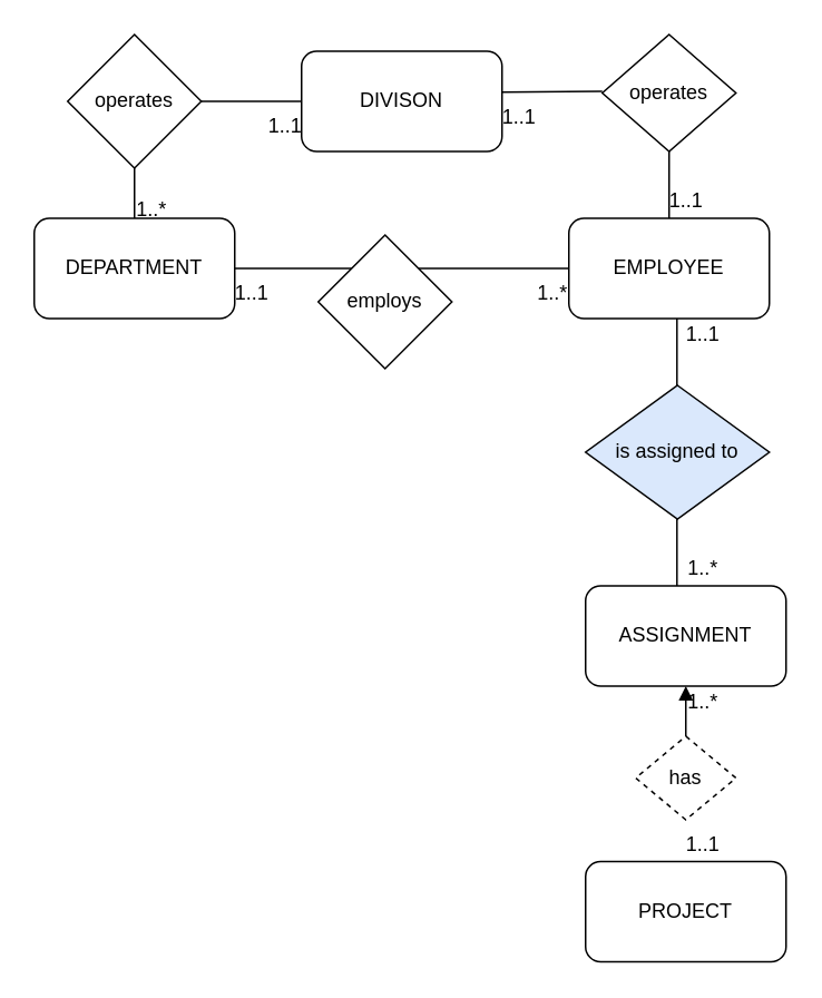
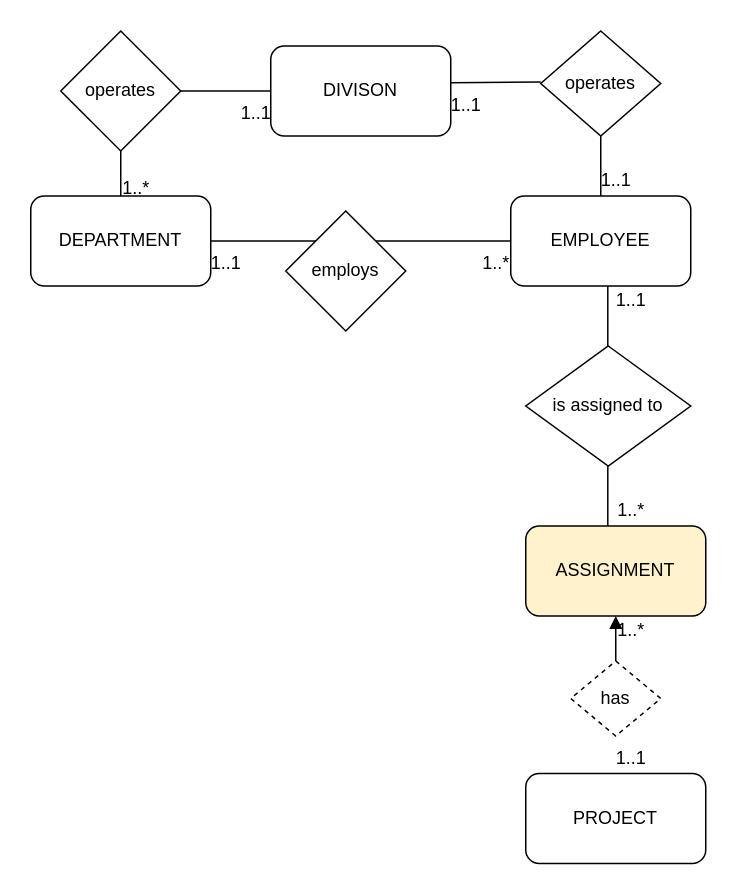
  <mxCell id="0" />
  <mxCell id="1" parent="0" />
  <mxCell id="2" value="DEPARTMENT" style="rounded=1;whiteSpace=wrap;html=1;" vertex="1" parent="1"><mxGeometry x="20" y="130" width="120" height="60" as="geometry" /></mxCell>
  <mxCell id="3" value="EMPLOYEE" style="rounded=1;whiteSpace=wrap;html=1;" vertex="1" parent="1"><mxGeometry x="340" y="130" width="120" height="60" as="geometry" /></mxCell>
  <mxCell id="4" value="" style="endArrow=none;html=1;rounded=0;entryX=0;entryY=0.5;entryDx=0;entryDy=0;startArrow=none;startFill=0;endFill=0;" edge="1" parent="1" target="3"><mxGeometry width="50" height="50" relative="1" as="geometry"><mxPoint x="140" y="160" as="sourcePoint" /><mxPoint x="190" y="110" as="targetPoint" /></mxGeometry></mxCell>
  <mxCell id="5" value="employs" style="rhombus;whiteSpace=wrap;html=1;" vertex="1" parent="1"><mxGeometry x="190" y="140" width="80" height="80" as="geometry" /></mxCell>
  <mxCell id="6" value="1..1" style="text;html=1;align=center;verticalAlign=middle;resizable=0;points=[];autosize=1;strokeColor=none;fillColor=none;" vertex="1" parent="1"><mxGeometry x="130" y="160" width="40" height="30" as="geometry" /></mxCell>
  <mxCell id="7" value="1..*" style="text;html=1;align=center;verticalAlign=middle;resizable=0;points=[];autosize=1;strokeColor=none;fillColor=none;" vertex="1" parent="1"><mxGeometry x="310" y="160" width="40" height="30" as="geometry" /></mxCell>
  <mxCell id="8" value="DIVISON" style="rounded=1;whiteSpace=wrap;html=1;" vertex="1" parent="1"><mxGeometry x="180" y="30" width="120" height="60" as="geometry" /></mxCell>
  <mxCell id="9" value="operates" style="rhombus;whiteSpace=wrap;html=1;" vertex="1" parent="1"><mxGeometry x="40" y="20" width="80" height="80" as="geometry" /></mxCell>
  <mxCell id="10" value="" style="endArrow=none;html=1;rounded=0;startArrow=none;startFill=0;" edge="1" parent="1"><mxGeometry width="50" height="50" relative="1" as="geometry"><mxPoint x="80" y="130" as="sourcePoint" /><mxPoint x="80" y="100" as="targetPoint" /></mxGeometry></mxCell>
  <mxCell id="11" value="" style="endArrow=none;html=1;rounded=0;startArrow=none;startFill=0;exitX=0;exitY=0.5;exitDx=0;exitDy=0;entryX=1;entryY=0.5;entryDx=0;entryDy=0;" edge="1" parent="1" source="8" target="9"><mxGeometry width="50" height="50" relative="1" as="geometry"><mxPoint x="80" y="350" as="sourcePoint" /><mxPoint x="90" y="0" as="targetPoint" /></mxGeometry></mxCell>
  <mxCell id="12" value="1..1" style="text;html=1;align=center;verticalAlign=middle;resizable=0;points=[];autosize=1;strokeColor=none;fillColor=none;" vertex="1" parent="1"><mxGeometry x="150" y="60" width="40" height="30" as="geometry" /></mxCell>
  <mxCell id="13" value="1..*" style="text;html=1;align=center;verticalAlign=middle;resizable=0;points=[];autosize=1;strokeColor=none;fillColor=none;" vertex="1" parent="1"><mxGeometry x="70" y="110" width="40" height="30" as="geometry" /></mxCell>
  <mxCell id="14" value="PROJECT" style="rounded=1;whiteSpace=wrap;html=1;" vertex="1" parent="1"><mxGeometry x="350" y="515" width="120" height="60" as="geometry" /></mxCell>
- <mxCell id="15" value="is assigned to" style="rhombus;whiteSpace=wrap;html=1;fillColor=#dae8fc;" vertex="1" parent="1"><mxGeometry x="350" y="230" width="110" height="80" as="geometry" /></mxCell>
+ <mxCell id="15" value="is assigned to" style="rhombus;whiteSpace=wrap;html=1;" vertex="1" parent="1"><mxGeometry x="350" y="230" width="110" height="80" as="geometry" /></mxCell>
  <mxCell id="16" value="" style="endArrow=none;html=1;rounded=0;entryX=0.5;entryY=0;entryDx=0;entryDy=0;startArrow=none;startFill=0;exitX=0.5;exitY=1;exitDx=0;exitDy=0;" edge="1" parent="1"><mxGeometry width="50" height="50" relative="1" as="geometry"><mxPoint x="404.7" y="190" as="sourcePoint" /><mxPoint x="404.7" y="230" as="targetPoint" /></mxGeometry></mxCell>
  <mxCell id="17" value="" style="endArrow=none;html=1;rounded=0;entryX=0.5;entryY=1;entryDx=0;entryDy=0;startArrow=none;startFill=0;" edge="1" parent="1"><mxGeometry width="50" height="50" relative="1" as="geometry"><mxPoint x="404.7" y="350" as="sourcePoint" /><mxPoint x="404.7" y="310" as="targetPoint" /></mxGeometry></mxCell>
- <mxCell id="18" value="ASSIGNMENT" style="rounded=1;whiteSpace=wrap;html=1;" vertex="1" parent="1"><mxGeometry x="350" y="350" width="120" height="60" as="geometry" /></mxCell>
+ <mxCell id="18" value="ASSIGNMENT" style="rounded=1;whiteSpace=wrap;html=1;fillColor=#fff2cc;" vertex="1" parent="1"><mxGeometry x="350" y="350" width="120" height="60" as="geometry" /></mxCell>
  <mxCell id="19" value="has" style="rhombus;whiteSpace=wrap;html=1;dashed=1;" vertex="1" parent="1"><mxGeometry x="380" y="440" width="60" height="50" as="geometry" /></mxCell>
  <mxCell id="20" value="" style="endArrow=block;html=1;rounded=0;entryX=0.5;entryY=1;entryDx=0;entryDy=0;exitX=0.5;exitY=0;exitDx=0;exitDy=0;" edge="1" parent="1" source="19" target="18"><mxGeometry width="50" height="50" relative="1" as="geometry"><mxPoint x="400" y="440" as="sourcePoint" /><mxPoint x="450" y="390" as="targetPoint" /></mxGeometry></mxCell>
  <mxCell id="21" value="1..1" style="text;html=1;align=center;verticalAlign=middle;resizable=0;points=[];autosize=1;strokeColor=none;fillColor=none;" vertex="1" parent="1"><mxGeometry x="400" y="490" width="40" height="30" as="geometry" /></mxCell>
  <mxCell id="22" value="1..*" style="text;html=1;align=center;verticalAlign=middle;resizable=0;points=[];autosize=1;strokeColor=none;fillColor=none;" vertex="1" parent="1"><mxGeometry x="400" y="405" width="40" height="30" as="geometry" /></mxCell>
  <mxCell id="23" value="1..1" style="text;html=1;align=center;verticalAlign=middle;resizable=0;points=[];autosize=1;strokeColor=none;fillColor=none;" vertex="1" parent="1"><mxGeometry x="400" y="185" width="40" height="30" as="geometry" /></mxCell>
  <mxCell id="24" value="1..*" style="text;html=1;align=center;verticalAlign=middle;resizable=0;points=[];autosize=1;strokeColor=none;fillColor=none;" vertex="1" parent="1"><mxGeometry x="400" y="325" width="40" height="30" as="geometry" /></mxCell>
  <mxCell id="25" value="operates" style="rhombus;whiteSpace=wrap;html=1;" vertex="1" parent="1"><mxGeometry x="360" y="20" width="80" height="70" as="geometry" /></mxCell>
  <mxCell id="26" value="" style="endArrow=none;html=1;rounded=0;entryX=0.5;entryY=1;entryDx=0;entryDy=0;" edge="1" parent="1" target="25"><mxGeometry width="50" height="50" relative="1" as="geometry"><mxPoint x="400" y="130" as="sourcePoint" /><mxPoint x="450" y="80" as="targetPoint" /></mxGeometry></mxCell>
  <mxCell id="27" value="" style="endArrow=none;html=1;rounded=0;startArrow=none;startFill=0;endFill=0;" edge="1" parent="1"><mxGeometry width="50" height="50" relative="1" as="geometry"><mxPoint x="300" y="54.47" as="sourcePoint" /><mxPoint x="360" y="54" as="targetPoint" /></mxGeometry></mxCell>
  <mxCell id="28" value="1..1" style="text;html=1;align=center;verticalAlign=middle;resizable=0;points=[];autosize=1;strokeColor=none;fillColor=none;" vertex="1" parent="1"><mxGeometry x="390" y="105" width="40" height="30" as="geometry" /></mxCell>
  <mxCell id="29" value="1..1" style="text;html=1;align=center;verticalAlign=middle;resizable=0;points=[];autosize=1;strokeColor=none;fillColor=none;" vertex="1" parent="1"><mxGeometry x="290" y="55" width="40" height="30" as="geometry" /></mxCell>
